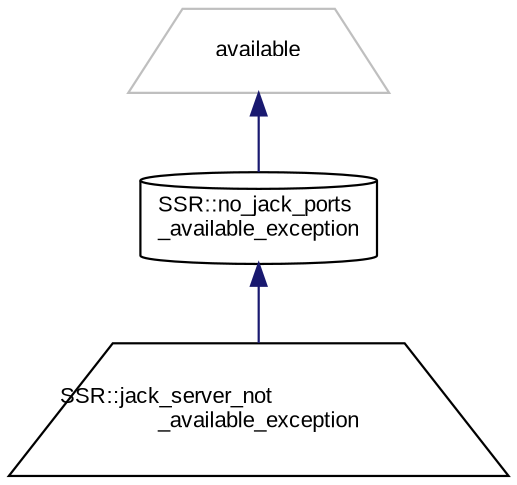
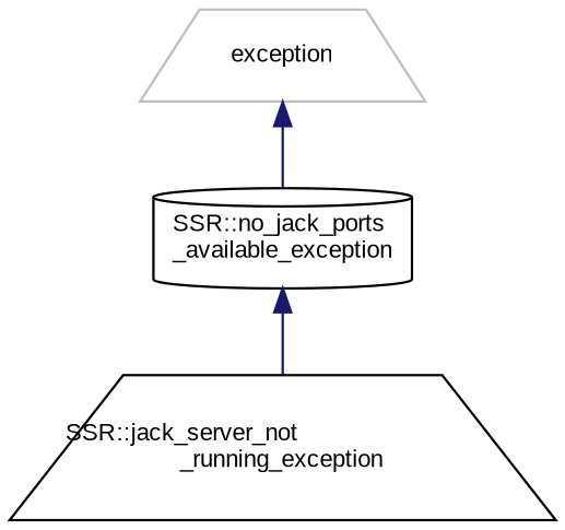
  digraph {
    fontname="Liberation Sans"
    rankdir=TB
    node [color=black fillcolor=white fontname="Liberation Sans" fontsize=10 shape=trapezium style=filled]
    edge [color=midnightblue dir=back fontname="Liberation Sans" fontsize=10 labelfontname=Helvetica labelfontsize=10 style=solid]
-   n1 [color=grey75 height=0.2 label=available width=0.4]
+   n1 [color=grey75 height=0.2 label=exception width=0.4]
    n2 [height=0.2 label="SSR::no_jack_ports\l_available_exception" shape=cylinder width=0.4]
-   n3 [height=0.2 label="SSR::jack_server_not\l_available_exception" width=0.4]
+   n3 [height=0.2 label="SSR::jack_server_not\l_running_exception" width=0.4]
    n1 -> n2
    n2 -> n3
  }
